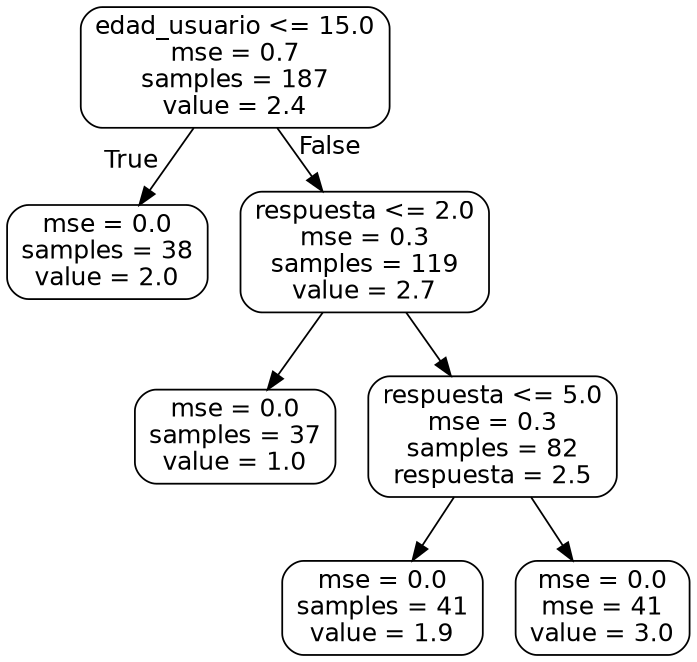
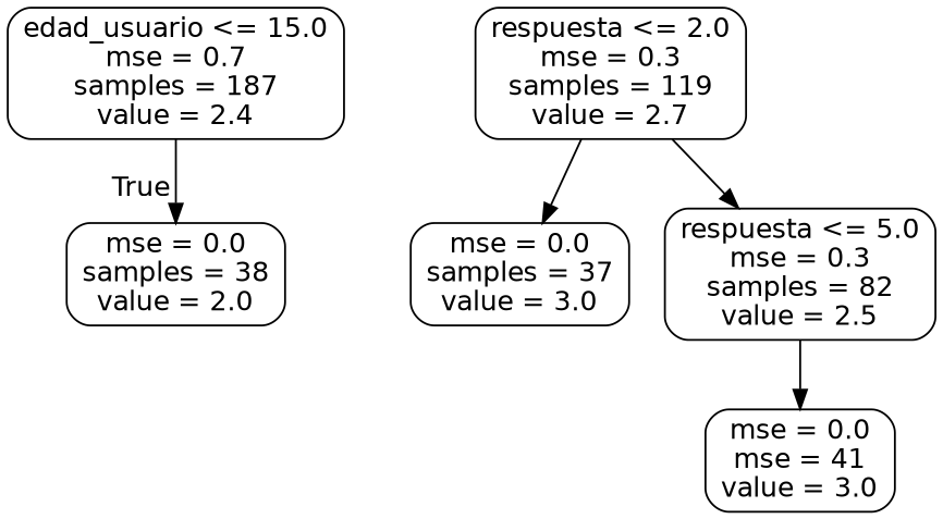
  digraph {
    node [color=black fontname=helvetica shape=box style=rounded]
    edge [fontname=helvetica]
    n1 [label="edad_usuario <= 15.0\nmse = 0.7\nsamples = 187\nvalue = 2.4"]
    n2 [label="mse = 0.0\nsamples = 38\nvalue = 2.0"]
    n3 [label="respuesta <= 2.0\nmse = 0.3\nsamples = 119\nvalue = 2.7"]
-   n4 [label="mse = 0.0\nsamples = 37\nvalue = 1.0"]
-   n5 [label="respuesta <= 5.0\nmse = 0.3\nsamples = 82\nrespuesta = 2.5"]
-   n6 [label="mse = 0.0\nsamples = 41\nvalue = 1.9"]
+   n4 [label="mse = 0.0\nsamples = 37\nvalue = 3.0"]
+   n5 [label="respuesta <= 5.0\nmse = 0.3\nsamples = 82\nvalue = 2.5"]
    n7 [label="mse = 0.0\nmse = 41\nvalue = 3.0"]
    n1 -> n2 [headlabel=True labelangle=45 labeldistance=2.5]
-   n1 -> n3 [headlabel=False labelangle=-45 labeldistance=2.5]
    n3 -> n4
    n3 -> n5
-   n5 -> n6
    n5 -> n7
  }
